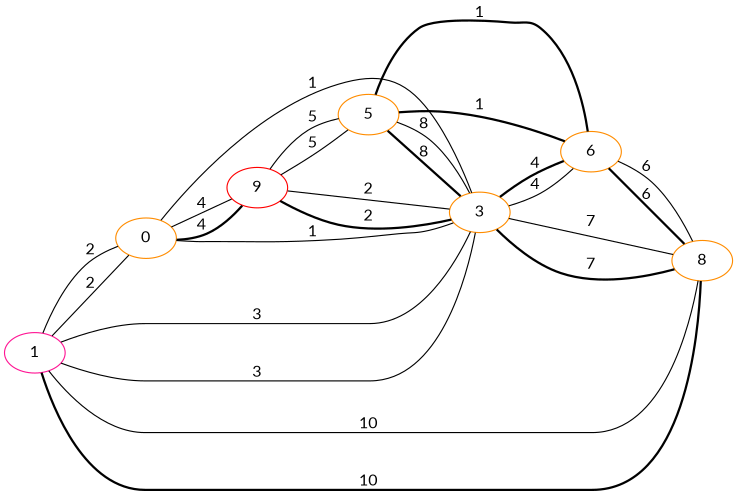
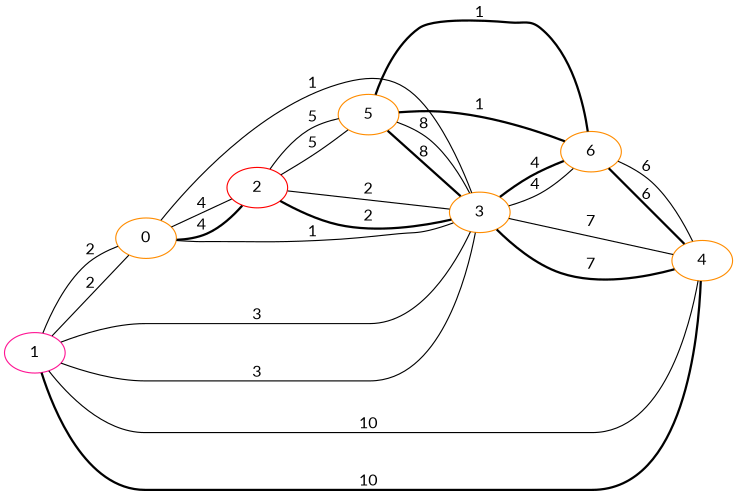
  graph {
    fontname=Lato
    rankdir=LR
    node [color=darkorange fontname=Lato]
    edge [fontname=Lato style=solid]
    1 [color=deeppink]
    0
    3
-   2 [color=red label=9]
-   4 [label=8]
+   2 [color=red]
+   4
    5
    6
    1 -- 0 [label=2]
    1 -- 3 [label=3]
    1 -- 4 [label=10]
    0 -- 1 [label=2]
    0 -- 3 [label=1]
    0 -- 2 [label=4 style=bold]
    3 -- 1 [label=3]
    3 -- 0 [label=1]
    3 -- 2 [label=2]
    3 -- 4 [label=7 style=bold]
    3 -- 5 [label=8 style=bold]
    3 -- 6 [label=4]
    2 -- 0 [label=4]
    2 -- 3 [label=2 style=bold]
    2 -- 5 [label=5]
    4 -- 1 [label=10 style=bold]
    4 -- 3 [label=7]
    4 -- 6 [label=6 style=bold]
    5 -- 3 [label=8]
    5 -- 2 [label=5]
    5 -- 6 [label=1 style=bold]
    6 -- 3 [label=4 style=bold]
    6 -- 4 [label=6]
    6 -- 5 [label=1 style=bold]
  }
